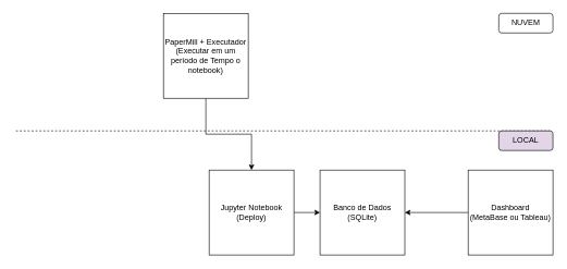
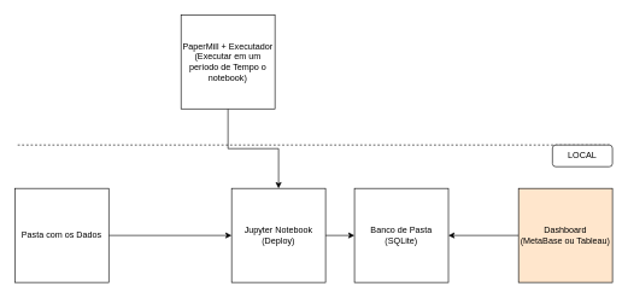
  <mxCell id="0" />
  <mxCell id="1" parent="0" />
  <mxCell id="2" style="edgeStyle=orthogonalEdgeStyle;rounded=0;orthogonalLoop=1;jettySize=auto;html=1;entryX=1;entryY=0.5;entryDx=0;entryDy=0;" edge="1" parent="1" source="3" target="4"><mxGeometry relative="1" as="geometry" /></mxCell>
- <mxCell id="3" value="Dashboard&lt;br&gt;(MetaBase ou Tableau)" style="whiteSpace=wrap;html=1;aspect=fixed;" vertex="1" parent="1"><mxGeometry x="717" y="260" width="130" height="130" as="geometry" /></mxCell>
- <mxCell id="4" value="Banco de Dados&lt;br&gt;(SQLite)" style="whiteSpace=wrap;html=1;aspect=fixed;" vertex="1" parent="1"><mxGeometry x="490" y="260" width="130" height="130" as="geometry" /></mxCell>
+ <mxCell id="3" value="Dashboard&lt;br&gt;(MetaBase ou Tableau)" style="whiteSpace=wrap;html=1;aspect=fixed;fillColor=#ffe6cc;" vertex="1" parent="1"><mxGeometry x="717" y="260" width="130" height="130" as="geometry" /></mxCell>
+ <mxCell id="4" value="Banco de Pasta&lt;br&gt;(SQLite)" style="whiteSpace=wrap;html=1;aspect=fixed;" vertex="1" parent="1"><mxGeometry x="490" y="260" width="130" height="130" as="geometry" /></mxCell>
  <mxCell id="5" style="edgeStyle=orthogonalEdgeStyle;rounded=0;orthogonalLoop=1;jettySize=auto;html=1;entryX=0;entryY=0.5;entryDx=0;entryDy=0;" edge="1" parent="1" source="6" target="4"><mxGeometry relative="1" as="geometry" /></mxCell>
  <mxCell id="6" value="Jupyter Notebook&lt;br&gt;(Deploy)" style="whiteSpace=wrap;html=1;aspect=fixed;" vertex="1" parent="1"><mxGeometry x="320" y="260" width="130" height="130" as="geometry" /></mxCell>
+ <mxCell id="7" style="edgeStyle=orthogonalEdgeStyle;rounded=0;orthogonalLoop=1;jettySize=auto;html=1;entryX=0;entryY=0.5;entryDx=0;entryDy=0;" edge="1" parent="1" source="8" target="6"><mxGeometry relative="1" as="geometry" /></mxCell>
+ <mxCell id="8" value="Pasta com os Dados" style="whiteSpace=wrap;html=1;aspect=fixed;" vertex="1" parent="1"><mxGeometry y="260" width="130" height="130" as="geometry" x="20" /></mxCell>
  <mxCell id="9" style="edgeStyle=orthogonalEdgeStyle;rounded=0;orthogonalLoop=1;jettySize=auto;html=1;" edge="1" parent="1" source="10" target="6"><mxGeometry relative="1" as="geometry" /></mxCell>
  <mxCell id="10" value="PaperMill + Executador&lt;br&gt;(Executar em um período de Tempo o notebook)&lt;br&gt;" style="whiteSpace=wrap;html=1;aspect=fixed;" vertex="1" parent="1"><mxGeometry x="250" width="130" height="130" as="geometry" y="20" /></mxCell>
  <mxCell id="11" value="" style="endArrow=none;dashed=1;html=1;rounded=0;" edge="1" parent="1"><mxGeometry width="50" height="50" relative="1" as="geometry"><mxPoint x="24" y="200" as="sourcePoint" /><mxPoint x="844" y="200" as="targetPoint" /></mxGeometry></mxCell>
- <mxCell id="12" value="LOCAL" style="rounded=1;whiteSpace=wrap;html=1;fillColor=#e1d5e7;" vertex="1" parent="1"><mxGeometry x="764" y="200" width="83" height="30" as="geometry" /></mxCell>
- <mxCell id="13" value="NUVEM" style="rounded=1;whiteSpace=wrap;html=1;" vertex="1" parent="1"><mxGeometry x="764" width="83" height="30" as="geometry" y="20" /></mxCell>
+ <mxCell id="12" value="LOCAL" style="rounded=1;whiteSpace=wrap;html=1;" vertex="1" parent="1"><mxGeometry x="764" y="200" width="83" height="30" as="geometry" /></mxCell>
